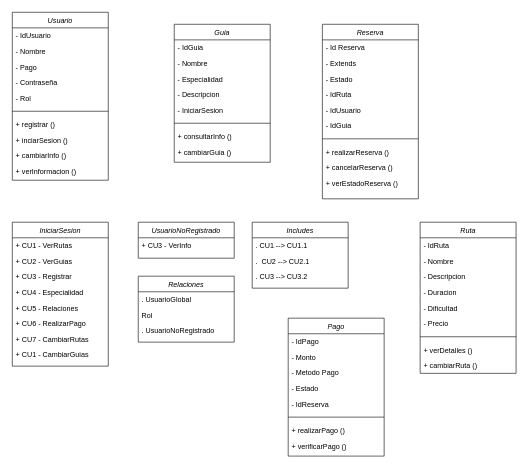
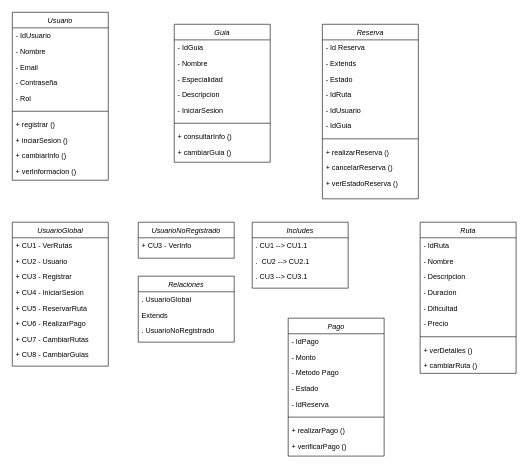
  <mxCell id="0" />
  <mxCell id="1" parent="0" />
  <mxCell id="2" value="Usuario" style="swimlane;fontStyle=2;align=center;verticalAlign=top;childLayout=stackLayout;horizontal=1;startSize=26;horizontalStack=0;resizeParent=1;resizeLast=0;collapsible=1;marginBottom=0;rounded=0;shadow=0;strokeWidth=1;" parent="1" vertex="1"><mxGeometry x="20" y="20" width="160" height="280" as="geometry"><mxRectangle x="230" y="140" width="160" height="26" as="alternateBounds" /></mxGeometry></mxCell>
  <mxCell id="3" value="- IdUsuario&#10;" style="text;align=left;verticalAlign=top;spacingLeft=4;spacingRight=4;overflow=hidden;rotatable=0;points=[[0,0.5],[1,0.5]];portConstraint=eastwest;" parent="2" vertex="1"><mxGeometry y="26" width="160" height="26" as="geometry" /></mxCell>
  <mxCell id="4" value="- Nombre" style="text;align=left;verticalAlign=top;spacingLeft=4;spacingRight=4;overflow=hidden;rotatable=0;points=[[0,0.5],[1,0.5]];portConstraint=eastwest;rounded=0;shadow=0;html=0;" parent="2" vertex="1"><mxGeometry y="52" width="160" height="26" as="geometry" /></mxCell>
- <mxCell id="5" value="- Pago" style="text;align=left;verticalAlign=top;spacingLeft=4;spacingRight=4;overflow=hidden;rotatable=0;points=[[0,0.5],[1,0.5]];portConstraint=eastwest;rounded=0;shadow=0;html=0;" parent="2" vertex="1"><mxGeometry y="78" width="160" height="26" as="geometry" /></mxCell>
+ <mxCell id="5" value="- Email" style="text;align=left;verticalAlign=top;spacingLeft=4;spacingRight=4;overflow=hidden;rotatable=0;points=[[0,0.5],[1,0.5]];portConstraint=eastwest;rounded=0;shadow=0;html=0;" parent="2" vertex="1"><mxGeometry y="78" width="160" height="26" as="geometry" /></mxCell>
  <mxCell id="6" value="- Contraseña&#10;&#10;" style="text;align=left;verticalAlign=top;spacingLeft=4;spacingRight=4;overflow=hidden;rotatable=0;points=[[0,0.5],[1,0.5]];portConstraint=eastwest;rounded=0;shadow=0;html=0;" vertex="1" parent="2"><mxGeometry y="104" width="160" height="26" as="geometry" /></mxCell>
  <mxCell id="7" value="- Rol&#10;&#10;&#10;" style="text;align=left;verticalAlign=top;spacingLeft=4;spacingRight=4;overflow=hidden;rotatable=0;points=[[0,0.5],[1,0.5]];portConstraint=eastwest;rounded=0;shadow=0;html=0;" vertex="1" parent="2"><mxGeometry y="130" width="160" height="26" as="geometry" /></mxCell>
  <mxCell id="8" value="" style="line;html=1;strokeWidth=1;align=left;verticalAlign=middle;spacingTop=-1;spacingLeft=3;spacingRight=3;rotatable=0;labelPosition=right;points=[];portConstraint=eastwest;" parent="2" vertex="1"><mxGeometry y="156" width="160" height="18" as="geometry" /></mxCell>
  <mxCell id="9" value="+ registrar ()" style="text;align=left;verticalAlign=top;spacingLeft=4;spacingRight=4;overflow=hidden;rotatable=0;points=[[0,0.5],[1,0.5]];portConstraint=eastwest;rounded=0;shadow=0;html=0;" vertex="1" parent="2"><mxGeometry y="174" width="160" height="26" as="geometry" /></mxCell>
  <mxCell id="10" value="+ inciarSesion ()" style="text;align=left;verticalAlign=top;spacingLeft=4;spacingRight=4;overflow=hidden;rotatable=0;points=[[0,0.5],[1,0.5]];portConstraint=eastwest;rounded=0;shadow=0;html=0;" vertex="1" parent="2"><mxGeometry y="200" width="160" height="26" as="geometry" /></mxCell>
  <mxCell id="11" value="+ cambiarInfo ()" style="text;align=left;verticalAlign=top;spacingLeft=4;spacingRight=4;overflow=hidden;rotatable=0;points=[[0,0.5],[1,0.5]];portConstraint=eastwest;rounded=0;shadow=0;html=0;" vertex="1" parent="2"><mxGeometry y="226" width="160" height="26" as="geometry" /></mxCell>
  <mxCell id="12" value="+ verInformacion ()" style="text;align=left;verticalAlign=top;spacingLeft=4;spacingRight=4;overflow=hidden;rotatable=0;points=[[0,0.5],[1,0.5]];portConstraint=eastwest;rounded=0;shadow=0;html=0;" vertex="1" parent="2"><mxGeometry y="252" width="160" height="26" as="geometry" /></mxCell>
  <mxCell id="13" value="Ruta&#10;" style="swimlane;fontStyle=2;align=center;verticalAlign=top;childLayout=stackLayout;horizontal=1;startSize=26;horizontalStack=0;resizeParent=1;resizeLast=0;collapsible=1;marginBottom=0;rounded=0;shadow=0;strokeWidth=1;" vertex="1" parent="1"><mxGeometry x="700" y="370" width="160" height="252" as="geometry"><mxRectangle x="230" y="140" width="160" height="26" as="alternateBounds" /></mxGeometry></mxCell>
  <mxCell id="14" value="- IdRuta" style="text;align=left;verticalAlign=top;spacingLeft=4;spacingRight=4;overflow=hidden;rotatable=0;points=[[0,0.5],[1,0.5]];portConstraint=eastwest;" vertex="1" parent="13"><mxGeometry y="26" width="160" height="26" as="geometry" /></mxCell>
  <mxCell id="15" value="- Nombre" style="text;align=left;verticalAlign=top;spacingLeft=4;spacingRight=4;overflow=hidden;rotatable=0;points=[[0,0.5],[1,0.5]];portConstraint=eastwest;rounded=0;shadow=0;html=0;" vertex="1" parent="13"><mxGeometry y="52" width="160" height="26" as="geometry" /></mxCell>
  <mxCell id="16" value="- Descripcion" style="text;align=left;verticalAlign=top;spacingLeft=4;spacingRight=4;overflow=hidden;rotatable=0;points=[[0,0.5],[1,0.5]];portConstraint=eastwest;rounded=0;shadow=0;html=0;" vertex="1" parent="13"><mxGeometry y="78" width="160" height="26" as="geometry" /></mxCell>
  <mxCell id="17" value="- Duracion" style="text;align=left;verticalAlign=top;spacingLeft=4;spacingRight=4;overflow=hidden;rotatable=0;points=[[0,0.5],[1,0.5]];portConstraint=eastwest;rounded=0;shadow=0;html=0;" vertex="1" parent="13"><mxGeometry y="104" width="160" height="26" as="geometry" /></mxCell>
  <mxCell id="18" value="- Dificultad " style="text;align=left;verticalAlign=top;spacingLeft=4;spacingRight=4;overflow=hidden;rotatable=0;points=[[0,0.5],[1,0.5]];portConstraint=eastwest;rounded=0;shadow=0;html=0;" vertex="1" parent="13"><mxGeometry y="130" width="160" height="26" as="geometry" /></mxCell>
  <mxCell id="19" value="- Precio" style="text;align=left;verticalAlign=top;spacingLeft=4;spacingRight=4;overflow=hidden;rotatable=0;points=[[0,0.5],[1,0.5]];portConstraint=eastwest;rounded=0;shadow=0;html=0;" vertex="1" parent="13"><mxGeometry y="156" width="160" height="26" as="geometry" /></mxCell>
  <mxCell id="20" value="" style="line;html=1;strokeWidth=1;align=left;verticalAlign=middle;spacingTop=-1;spacingLeft=3;spacingRight=3;rotatable=0;labelPosition=right;points=[];portConstraint=eastwest;" vertex="1" parent="13"><mxGeometry y="182" width="160" height="18" as="geometry" /></mxCell>
  <mxCell id="21" value="+ verDetalles ()" style="text;align=left;verticalAlign=top;spacingLeft=4;spacingRight=4;overflow=hidden;rotatable=0;points=[[0,0.5],[1,0.5]];portConstraint=eastwest;rounded=0;shadow=0;html=0;" vertex="1" parent="13"><mxGeometry y="200" width="160" height="26" as="geometry" /></mxCell>
  <mxCell id="22" value="+ cambiarRuta ()" style="text;align=left;verticalAlign=top;spacingLeft=4;spacingRight=4;overflow=hidden;rotatable=0;points=[[0,0.5],[1,0.5]];portConstraint=eastwest;rounded=0;shadow=0;html=0;" vertex="1" parent="13"><mxGeometry y="226" width="160" height="26" as="geometry" /></mxCell>
  <mxCell id="23" value="Guia" style="swimlane;fontStyle=2;align=center;verticalAlign=top;childLayout=stackLayout;horizontal=1;startSize=26;horizontalStack=0;resizeParent=1;resizeLast=0;collapsible=1;marginBottom=0;rounded=0;shadow=0;strokeWidth=1;" vertex="1" parent="1"><mxGeometry x="290" y="40" width="160" height="230" as="geometry"><mxRectangle x="230" y="140" width="160" height="26" as="alternateBounds" /></mxGeometry></mxCell>
  <mxCell id="24" value="- IdGuia" style="text;align=left;verticalAlign=top;spacingLeft=4;spacingRight=4;overflow=hidden;rotatable=0;points=[[0,0.5],[1,0.5]];portConstraint=eastwest;" vertex="1" parent="23"><mxGeometry y="26" width="160" height="26" as="geometry" /></mxCell>
  <mxCell id="25" value="- Nombre" style="text;align=left;verticalAlign=top;spacingLeft=4;spacingRight=4;overflow=hidden;rotatable=0;points=[[0,0.5],[1,0.5]];portConstraint=eastwest;rounded=0;shadow=0;html=0;" vertex="1" parent="23"><mxGeometry y="52" width="160" height="26" as="geometry" /></mxCell>
  <mxCell id="26" value="- Especialidad" style="text;align=left;verticalAlign=top;spacingLeft=4;spacingRight=4;overflow=hidden;rotatable=0;points=[[0,0.5],[1,0.5]];portConstraint=eastwest;rounded=0;shadow=0;html=0;" vertex="1" parent="23"><mxGeometry y="78" width="160" height="26" as="geometry" /></mxCell>
  <mxCell id="27" value="- Descripcion" style="text;align=left;verticalAlign=top;spacingLeft=4;spacingRight=4;overflow=hidden;rotatable=0;points=[[0,0.5],[1,0.5]];portConstraint=eastwest;rounded=0;shadow=0;html=0;" vertex="1" parent="23"><mxGeometry y="104" width="160" height="26" as="geometry" /></mxCell>
  <mxCell id="28" value="- IniciarSesion" style="text;align=left;verticalAlign=top;spacingLeft=4;spacingRight=4;overflow=hidden;rotatable=0;points=[[0,0.5],[1,0.5]];portConstraint=eastwest;rounded=0;shadow=0;html=0;" vertex="1" parent="23"><mxGeometry y="130" width="160" height="26" as="geometry" /></mxCell>
  <mxCell id="29" value="" style="line;html=1;strokeWidth=1;align=left;verticalAlign=middle;spacingTop=-1;spacingLeft=3;spacingRight=3;rotatable=0;labelPosition=right;points=[];portConstraint=eastwest;" vertex="1" parent="23"><mxGeometry y="156" width="160" height="18" as="geometry" /></mxCell>
  <mxCell id="30" value="+ consultarInfo ()" style="text;align=left;verticalAlign=top;spacingLeft=4;spacingRight=4;overflow=hidden;rotatable=0;points=[[0,0.5],[1,0.5]];portConstraint=eastwest;rounded=0;shadow=0;html=0;" vertex="1" parent="23"><mxGeometry y="174" width="160" height="26" as="geometry" /></mxCell>
  <mxCell id="31" value="+ cambiarGuia ()" style="text;align=left;verticalAlign=top;spacingLeft=4;spacingRight=4;overflow=hidden;rotatable=0;points=[[0,0.5],[1,0.5]];portConstraint=eastwest;rounded=0;shadow=0;html=0;" vertex="1" parent="23"><mxGeometry y="200" width="160" height="26" as="geometry" /></mxCell>
  <mxCell id="32" value="Reserva" style="swimlane;fontStyle=2;align=center;verticalAlign=top;childLayout=stackLayout;horizontal=1;startSize=26;horizontalStack=0;resizeParent=1;resizeLast=0;collapsible=1;marginBottom=0;rounded=0;shadow=0;strokeWidth=1;" vertex="1" parent="1"><mxGeometry x="537" y="40" width="160" height="291" as="geometry"><mxRectangle x="230" y="140" width="160" height="26" as="alternateBounds" /></mxGeometry></mxCell>
  <mxCell id="33" value="- Id Reserva" style="text;align=left;verticalAlign=top;spacingLeft=4;spacingRight=4;overflow=hidden;rotatable=0;points=[[0,0.5],[1,0.5]];portConstraint=eastwest;" vertex="1" parent="32"><mxGeometry y="26" width="160" height="26" as="geometry" /></mxCell>
  <mxCell id="34" value="- Extends" style="text;align=left;verticalAlign=top;spacingLeft=4;spacingRight=4;overflow=hidden;rotatable=0;points=[[0,0.5],[1,0.5]];portConstraint=eastwest;rounded=0;shadow=0;html=0;" vertex="1" parent="32"><mxGeometry y="52" width="160" height="26" as="geometry" /></mxCell>
  <mxCell id="35" value="- Estado" style="text;align=left;verticalAlign=top;spacingLeft=4;spacingRight=4;overflow=hidden;rotatable=0;points=[[0,0.5],[1,0.5]];portConstraint=eastwest;rounded=0;shadow=0;html=0;" vertex="1" parent="32"><mxGeometry y="78" width="160" height="26" as="geometry" /></mxCell>
  <mxCell id="36" value="- IdRuta" style="text;align=left;verticalAlign=top;spacingLeft=4;spacingRight=4;overflow=hidden;rotatable=0;points=[[0,0.5],[1,0.5]];portConstraint=eastwest;rounded=0;shadow=0;html=0;" vertex="1" parent="32"><mxGeometry y="104" width="160" height="26" as="geometry" /></mxCell>
  <mxCell id="37" value="- IdUsuario" style="text;align=left;verticalAlign=top;spacingLeft=4;spacingRight=4;overflow=hidden;rotatable=0;points=[[0,0.5],[1,0.5]];portConstraint=eastwest;rounded=0;shadow=0;html=0;" vertex="1" parent="32"><mxGeometry y="130" width="160" height="26" as="geometry" /></mxCell>
  <mxCell id="38" value="- IdGuia" style="text;align=left;verticalAlign=top;spacingLeft=4;spacingRight=4;overflow=hidden;rotatable=0;points=[[0,0.5],[1,0.5]];portConstraint=eastwest;rounded=0;shadow=0;html=0;" vertex="1" parent="32"><mxGeometry y="156" width="160" height="26" as="geometry" /></mxCell>
  <mxCell id="39" value="" style="line;html=1;strokeWidth=1;align=left;verticalAlign=middle;spacingTop=-1;spacingLeft=3;spacingRight=3;rotatable=0;labelPosition=right;points=[];portConstraint=eastwest;" vertex="1" parent="32"><mxGeometry y="182" width="160" height="18" as="geometry" /></mxCell>
  <mxCell id="40" value="+ realizarReserva ()" style="text;align=left;verticalAlign=top;spacingLeft=4;spacingRight=4;overflow=hidden;rotatable=0;points=[[0,0.5],[1,0.5]];portConstraint=eastwest;rounded=0;shadow=0;html=0;" vertex="1" parent="32"><mxGeometry y="200" width="160" height="26" as="geometry" /></mxCell>
  <mxCell id="41" value="+ cancelarReserva ()" style="text;align=left;verticalAlign=top;spacingLeft=4;spacingRight=4;overflow=hidden;rotatable=0;points=[[0,0.5],[1,0.5]];portConstraint=eastwest;rounded=0;shadow=0;html=0;" vertex="1" parent="32"><mxGeometry y="226" width="160" height="26" as="geometry" /></mxCell>
  <mxCell id="42" value="+ verEstadoReserva ()" style="text;align=left;verticalAlign=top;spacingLeft=4;spacingRight=4;overflow=hidden;rotatable=0;points=[[0,0.5],[1,0.5]];portConstraint=eastwest;rounded=0;shadow=0;html=0;" vertex="1" parent="32"><mxGeometry y="252" width="160" height="26" as="geometry" /></mxCell>
  <mxCell id="43" value="Pago" style="swimlane;fontStyle=2;align=center;verticalAlign=top;childLayout=stackLayout;horizontal=1;startSize=26;horizontalStack=0;resizeParent=1;resizeLast=0;collapsible=1;marginBottom=0;rounded=0;shadow=0;strokeWidth=1;" vertex="1" parent="1"><mxGeometry x="480" y="530" width="160" height="230" as="geometry"><mxRectangle x="230" y="140" width="160" height="26" as="alternateBounds" /></mxGeometry></mxCell>
  <mxCell id="44" value="- IdPago" style="text;align=left;verticalAlign=top;spacingLeft=4;spacingRight=4;overflow=hidden;rotatable=0;points=[[0,0.5],[1,0.5]];portConstraint=eastwest;" vertex="1" parent="43"><mxGeometry y="26" width="160" height="26" as="geometry" /></mxCell>
  <mxCell id="45" value="- Monto" style="text;align=left;verticalAlign=top;spacingLeft=4;spacingRight=4;overflow=hidden;rotatable=0;points=[[0,0.5],[1,0.5]];portConstraint=eastwest;rounded=0;shadow=0;html=0;" vertex="1" parent="43"><mxGeometry y="52" width="160" height="26" as="geometry" /></mxCell>
  <mxCell id="46" value="- Metodo Pago" style="text;align=left;verticalAlign=top;spacingLeft=4;spacingRight=4;overflow=hidden;rotatable=0;points=[[0,0.5],[1,0.5]];portConstraint=eastwest;rounded=0;shadow=0;html=0;" vertex="1" parent="43"><mxGeometry y="78" width="160" height="26" as="geometry" /></mxCell>
  <mxCell id="47" value="- Estado" style="text;align=left;verticalAlign=top;spacingLeft=4;spacingRight=4;overflow=hidden;rotatable=0;points=[[0,0.5],[1,0.5]];portConstraint=eastwest;rounded=0;shadow=0;html=0;" vertex="1" parent="43"><mxGeometry y="104" width="160" height="26" as="geometry" /></mxCell>
  <mxCell id="48" value="- IdReserva" style="text;align=left;verticalAlign=top;spacingLeft=4;spacingRight=4;overflow=hidden;rotatable=0;points=[[0,0.5],[1,0.5]];portConstraint=eastwest;rounded=0;shadow=0;html=0;" vertex="1" parent="43"><mxGeometry y="130" width="160" height="26" as="geometry" /></mxCell>
  <mxCell id="49" value="" style="line;html=1;strokeWidth=1;align=left;verticalAlign=middle;spacingTop=-1;spacingLeft=3;spacingRight=3;rotatable=0;labelPosition=right;points=[];portConstraint=eastwest;" vertex="1" parent="43"><mxGeometry y="156" width="160" height="18" as="geometry" /></mxCell>
  <mxCell id="50" value="+ realizarPago ()" style="text;align=left;verticalAlign=top;spacingLeft=4;spacingRight=4;overflow=hidden;rotatable=0;points=[[0,0.5],[1,0.5]];portConstraint=eastwest;rounded=0;shadow=0;html=0;" vertex="1" parent="43"><mxGeometry y="174" width="160" height="26" as="geometry" /></mxCell>
  <mxCell id="51" value="+ verificarPago ()" style="text;align=left;verticalAlign=top;spacingLeft=4;spacingRight=4;overflow=hidden;rotatable=0;points=[[0,0.5],[1,0.5]];portConstraint=eastwest;rounded=0;shadow=0;html=0;" vertex="1" parent="43"><mxGeometry y="200" width="160" height="26" as="geometry" /></mxCell>
- <mxCell id="52" value="IniciarSesion" style="swimlane;fontStyle=2;align=center;verticalAlign=top;childLayout=stackLayout;horizontal=1;startSize=26;horizontalStack=0;resizeParent=1;resizeLast=0;collapsible=1;marginBottom=0;rounded=0;shadow=0;strokeWidth=1;" vertex="1" parent="1"><mxGeometry x="20" y="370" width="160" height="240" as="geometry"><mxRectangle x="230" y="140" width="160" height="26" as="alternateBounds" /></mxGeometry></mxCell>
+ <mxCell id="52" value="UsuarioGlobal" style="swimlane;fontStyle=2;align=center;verticalAlign=top;childLayout=stackLayout;horizontal=1;startSize=26;horizontalStack=0;resizeParent=1;resizeLast=0;collapsible=1;marginBottom=0;rounded=0;shadow=0;strokeWidth=1;" vertex="1" parent="1"><mxGeometry x="20" y="370" width="160" height="240" as="geometry"><mxRectangle x="230" y="140" width="160" height="26" as="alternateBounds" /></mxGeometry></mxCell>
  <mxCell id="53" value="+ CU1 - VerRutas" style="text;align=left;verticalAlign=top;spacingLeft=4;spacingRight=4;overflow=hidden;rotatable=0;points=[[0,0.5],[1,0.5]];portConstraint=eastwest;" vertex="1" parent="52"><mxGeometry y="26" width="160" height="26" as="geometry" /></mxCell>
- <mxCell id="54" value="+ CU2 - VerGuias" style="text;align=left;verticalAlign=top;spacingLeft=4;spacingRight=4;overflow=hidden;rotatable=0;points=[[0,0.5],[1,0.5]];portConstraint=eastwest;rounded=0;shadow=0;html=0;" vertex="1" parent="52"><mxGeometry y="52" width="160" height="26" as="geometry" /></mxCell>
+ <mxCell id="54" value="+ CU2 - Usuario" style="text;align=left;verticalAlign=top;spacingLeft=4;spacingRight=4;overflow=hidden;rotatable=0;points=[[0,0.5],[1,0.5]];portConstraint=eastwest;rounded=0;shadow=0;html=0;" vertex="1" parent="52"><mxGeometry y="52" width="160" height="26" as="geometry" /></mxCell>
  <mxCell id="55" value="+ CU3 - Registrar" style="text;align=left;verticalAlign=top;spacingLeft=4;spacingRight=4;overflow=hidden;rotatable=0;points=[[0,0.5],[1,0.5]];portConstraint=eastwest;rounded=0;shadow=0;html=0;" vertex="1" parent="52"><mxGeometry y="78" width="160" height="26" as="geometry" /></mxCell>
- <mxCell id="56" value="+ CU4 - Especialidad" style="text;align=left;verticalAlign=top;spacingLeft=4;spacingRight=4;overflow=hidden;rotatable=0;points=[[0,0.5],[1,0.5]];portConstraint=eastwest;rounded=0;shadow=0;html=0;" vertex="1" parent="52"><mxGeometry y="104" width="160" height="26" as="geometry" /></mxCell>
- <mxCell id="57" value="+ CU5 - Relaciones" style="text;align=left;verticalAlign=top;spacingLeft=4;spacingRight=4;overflow=hidden;rotatable=0;points=[[0,0.5],[1,0.5]];portConstraint=eastwest;rounded=0;shadow=0;html=0;" vertex="1" parent="52"><mxGeometry y="130" width="160" height="26" as="geometry" /></mxCell>
+ <mxCell id="56" value="+ CU4 - IniciarSesion" style="text;align=left;verticalAlign=top;spacingLeft=4;spacingRight=4;overflow=hidden;rotatable=0;points=[[0,0.5],[1,0.5]];portConstraint=eastwest;rounded=0;shadow=0;html=0;" vertex="1" parent="52"><mxGeometry y="104" width="160" height="26" as="geometry" /></mxCell>
+ <mxCell id="57" value="+ CU5 - ReservarRuta" style="text;align=left;verticalAlign=top;spacingLeft=4;spacingRight=4;overflow=hidden;rotatable=0;points=[[0,0.5],[1,0.5]];portConstraint=eastwest;rounded=0;shadow=0;html=0;" vertex="1" parent="52"><mxGeometry y="130" width="160" height="26" as="geometry" /></mxCell>
  <mxCell id="58" value="+ CU6 - RealizarPago" style="text;align=left;verticalAlign=top;spacingLeft=4;spacingRight=4;overflow=hidden;rotatable=0;points=[[0,0.5],[1,0.5]];portConstraint=eastwest;rounded=0;shadow=0;html=0;" vertex="1" parent="52"><mxGeometry y="156" width="160" height="26" as="geometry" /></mxCell>
  <mxCell id="59" value="+ CU7 - CambiarRutas" style="text;align=left;verticalAlign=top;spacingLeft=4;spacingRight=4;overflow=hidden;rotatable=0;points=[[0,0.5],[1,0.5]];portConstraint=eastwest;rounded=0;shadow=0;html=0;" vertex="1" parent="52"><mxGeometry y="182" width="160" height="26" as="geometry" /></mxCell>
- <mxCell id="60" value="+ CU1 - CambiarGuias" style="text;align=left;verticalAlign=top;spacingLeft=4;spacingRight=4;overflow=hidden;rotatable=0;points=[[0,0.5],[1,0.5]];portConstraint=eastwest;rounded=0;shadow=0;html=0;" vertex="1" parent="52"><mxGeometry y="208" width="160" height="26" as="geometry" /></mxCell>
+ <mxCell id="60" value="+ CU8 - CambiarGuias" style="text;align=left;verticalAlign=top;spacingLeft=4;spacingRight=4;overflow=hidden;rotatable=0;points=[[0,0.5],[1,0.5]];portConstraint=eastwest;rounded=0;shadow=0;html=0;" vertex="1" parent="52"><mxGeometry y="208" width="160" height="26" as="geometry" /></mxCell>
  <mxCell id="61" value="UsuarioNoRegistrado" style="swimlane;fontStyle=2;align=center;verticalAlign=top;childLayout=stackLayout;horizontal=1;startSize=26;horizontalStack=0;resizeParent=1;resizeLast=0;collapsible=1;marginBottom=0;rounded=0;shadow=0;strokeWidth=1;" vertex="1" parent="1"><mxGeometry x="230" y="370" width="160" height="60" as="geometry"><mxRectangle x="230" y="140" width="160" height="26" as="alternateBounds" /></mxGeometry></mxCell>
  <mxCell id="62" value="+ CU3 - VerInfo" style="text;align=left;verticalAlign=top;spacingLeft=4;spacingRight=4;overflow=hidden;rotatable=0;points=[[0,0.5],[1,0.5]];portConstraint=eastwest;" vertex="1" parent="61"><mxGeometry y="26" width="160" height="26" as="geometry" /></mxCell>
  <mxCell id="63" value="Relaciones" style="swimlane;fontStyle=2;align=center;verticalAlign=top;childLayout=stackLayout;horizontal=1;startSize=26;horizontalStack=0;resizeParent=1;resizeLast=0;collapsible=1;marginBottom=0;rounded=0;shadow=0;strokeWidth=1;" vertex="1" parent="1"><mxGeometry x="230" y="460" width="160" height="110" as="geometry"><mxRectangle x="230" y="140" width="160" height="26" as="alternateBounds" /></mxGeometry></mxCell>
  <mxCell id="64" value=". UsuarioGlobal" style="text;align=left;verticalAlign=top;spacingLeft=4;spacingRight=4;overflow=hidden;rotatable=0;points=[[0,0.5],[1,0.5]];portConstraint=eastwest;" vertex="1" parent="63"><mxGeometry y="26" width="160" height="26" as="geometry" /></mxCell>
- <mxCell id="65" value="Rol" style="text;align=left;verticalAlign=top;spacingLeft=4;spacingRight=4;overflow=hidden;rotatable=0;points=[[0,0.5],[1,0.5]];portConstraint=eastwest;rounded=0;shadow=0;html=0;" vertex="1" parent="63"><mxGeometry y="52" width="160" height="26" as="geometry" /></mxCell>
+ <mxCell id="65" value="Extends" style="text;align=left;verticalAlign=top;spacingLeft=4;spacingRight=4;overflow=hidden;rotatable=0;points=[[0,0.5],[1,0.5]];portConstraint=eastwest;rounded=0;shadow=0;html=0;" vertex="1" parent="63"><mxGeometry y="52" width="160" height="26" as="geometry" /></mxCell>
  <mxCell id="66" value=". UsuarioNoRegistrado" style="text;align=left;verticalAlign=top;spacingLeft=4;spacingRight=4;overflow=hidden;rotatable=0;points=[[0,0.5],[1,0.5]];portConstraint=eastwest;rounded=0;shadow=0;html=0;" vertex="1" parent="63"><mxGeometry y="78" width="160" height="26" as="geometry" /></mxCell>
  <mxCell id="67" value="Includes" style="swimlane;fontStyle=2;align=center;verticalAlign=top;childLayout=stackLayout;horizontal=1;startSize=26;horizontalStack=0;resizeParent=1;resizeLast=0;collapsible=1;marginBottom=0;rounded=0;shadow=0;strokeWidth=1;" vertex="1" parent="1"><mxGeometry x="420" y="370" width="160" height="110" as="geometry"><mxRectangle x="230" y="140" width="160" height="26" as="alternateBounds" /></mxGeometry></mxCell>
  <mxCell id="68" value=". CU1 --&gt; CU1.1" style="text;align=left;verticalAlign=top;spacingLeft=4;spacingRight=4;overflow=hidden;rotatable=0;points=[[0,0.5],[1,0.5]];portConstraint=eastwest;" vertex="1" parent="67"><mxGeometry y="26" width="160" height="26" as="geometry" /></mxCell>
  <mxCell id="69" value=".  CU2 --&gt; CU2.1" style="text;align=left;verticalAlign=top;spacingLeft=4;spacingRight=4;overflow=hidden;rotatable=0;points=[[0,0.5],[1,0.5]];portConstraint=eastwest;rounded=0;shadow=0;html=0;" vertex="1" parent="67"><mxGeometry y="52" width="160" height="26" as="geometry" /></mxCell>
- <mxCell id="70" value=". CU3 --&gt; CU3.2" style="text;align=left;verticalAlign=top;spacingLeft=4;spacingRight=4;overflow=hidden;rotatable=0;points=[[0,0.5],[1,0.5]];portConstraint=eastwest;rounded=0;shadow=0;html=0;" vertex="1" parent="67"><mxGeometry y="78" width="160" height="26" as="geometry" /></mxCell>
+ <mxCell id="70" value=". CU3 --&gt; CU3.1" style="text;align=left;verticalAlign=top;spacingLeft=4;spacingRight=4;overflow=hidden;rotatable=0;points=[[0,0.5],[1,0.5]];portConstraint=eastwest;rounded=0;shadow=0;html=0;" vertex="1" parent="67"><mxGeometry y="78" width="160" height="26" as="geometry" /></mxCell>
